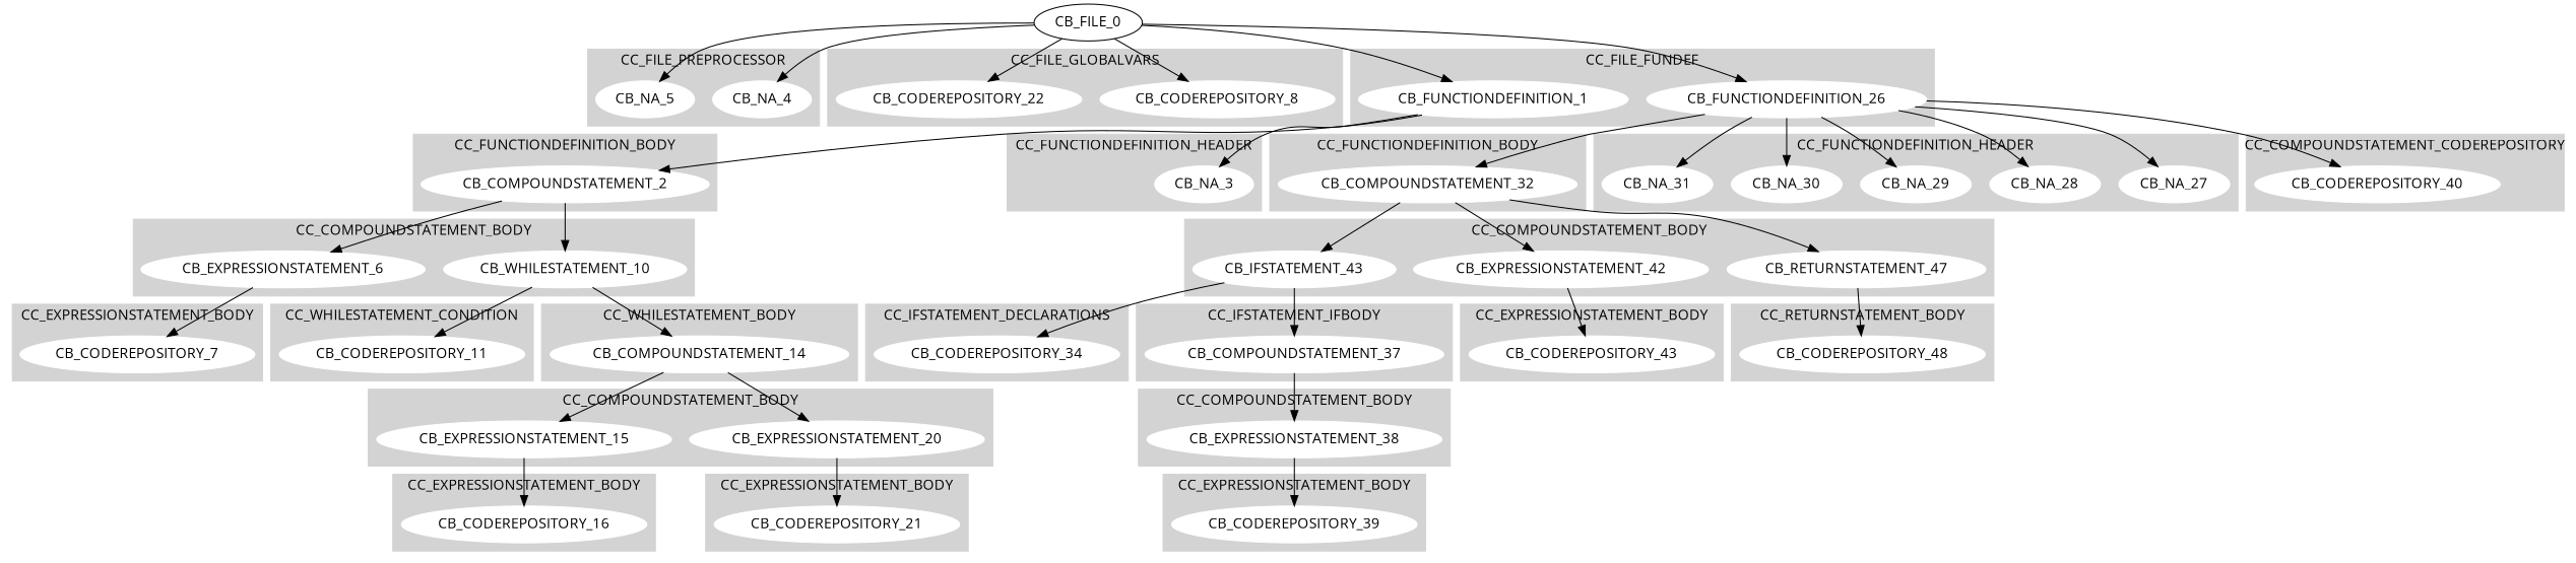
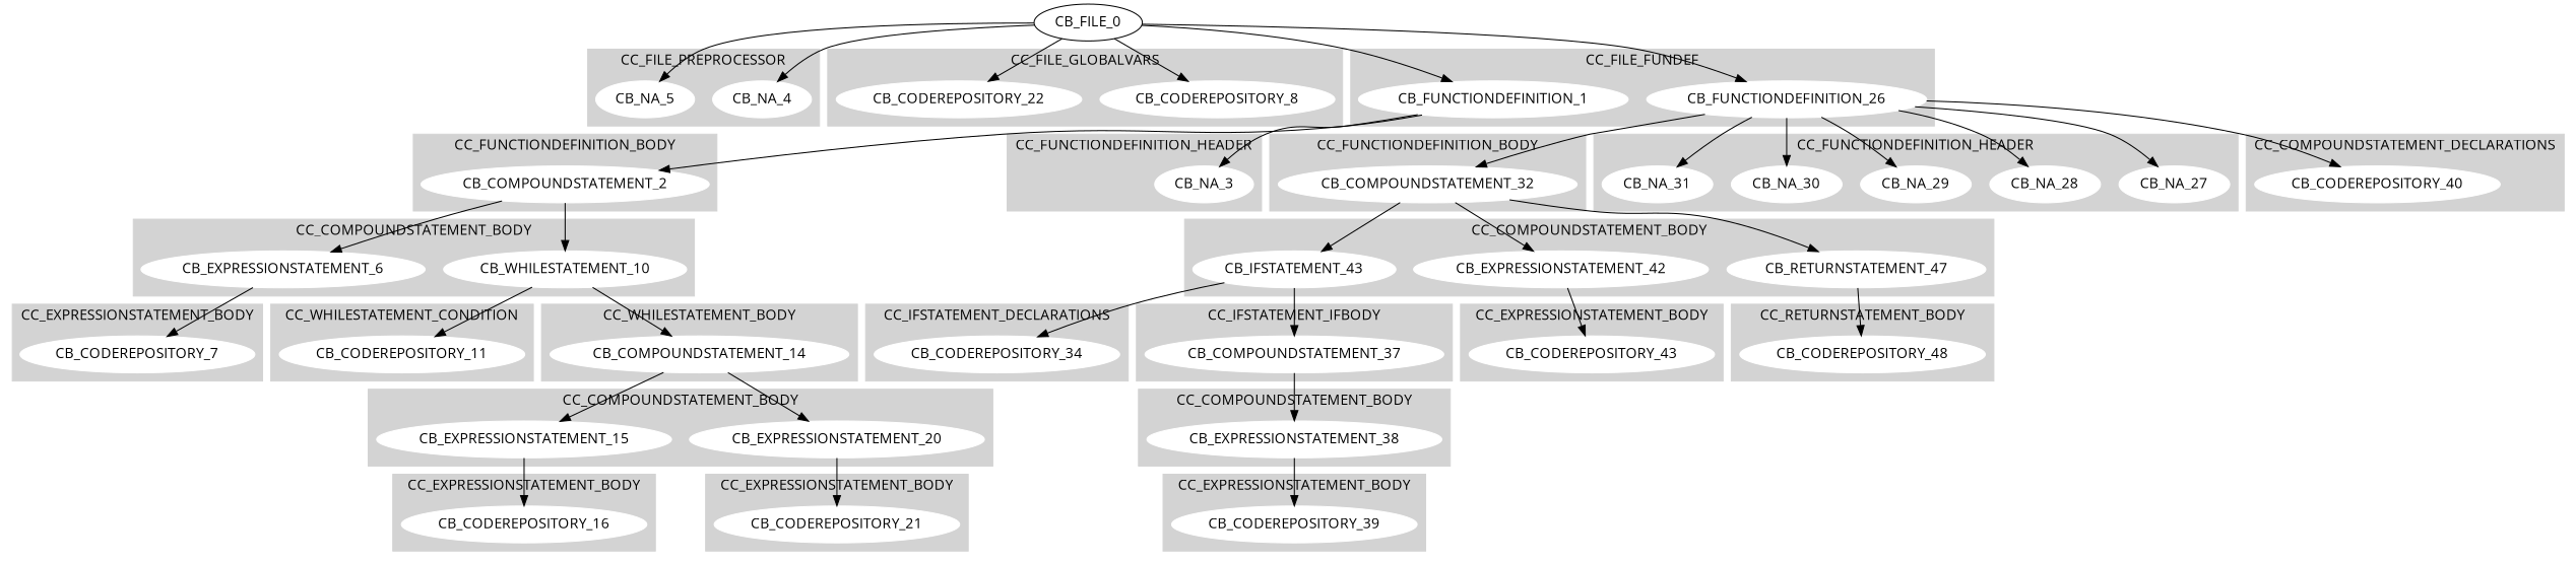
  digraph {
    fontname="Open Sans"
    node [color=white fontname="Open Sans" style=filled]
    edge [fontname="Open Sans"]
    CB_NA_4
    CB_NA_5
    CB_CODEREPOSITORY_8
    CB_CODEREPOSITORY_22
    CB_FUNCTIONDEFINITION_1
    CB_FUNCTIONDEFINITION_26
    CB_COMPOUNDSTATEMENT_2
    CB_NA_3
    CB_EXPRESSIONSTATEMENT_6
    CB_WHILESTATEMENT_10
    CB_CODEREPOSITORY_39
    CB_CODEREPOSITORY_7
    CB_CODEREPOSITORY_11
    CB_COMPOUNDSTATEMENT_14
    CB_EXPRESSIONSTATEMENT_15
    CB_EXPRESSIONSTATEMENT_20
    CB_CODEREPOSITORY_16
    CB_CODEREPOSITORY_21
    CB_COMPOUNDSTATEMENT_32
    CB_NA_27
    CB_NA_28
    CB_NA_29
    CB_NA_30
    CB_NA_31
    n25 [label=CB_IFSTATEMENT_43]
    CB_EXPRESSIONSTATEMENT_42
    CB_RETURNSTATEMENT_47
    CB_CODEREPOSITORY_40
    CB_CODEREPOSITORY_34
    CB_COMPOUNDSTATEMENT_37
    CB_EXPRESSIONSTATEMENT_38
    CB_CODEREPOSITORY_43
    CB_CODEREPOSITORY_48
    CB_FILE_0 [color="" style=""]
    subgraph cluster_1 {
      color=lightgrey
      label=CC_FILE_PREPROCESSOR
      style=filled
      CB_NA_4
      CB_NA_5
    }
    subgraph cluster_2 {
      color=lightgrey
      label=CC_FILE_GLOBALVARS
      style=filled
      CB_CODEREPOSITORY_8
      CB_CODEREPOSITORY_22
    }
    subgraph cluster_3 {
      color=lightgrey
      label=CC_FILE_FUNDEF
      style=filled
      CB_FUNCTIONDEFINITION_1
      CB_FUNCTIONDEFINITION_26
    }
    subgraph cluster_4 {
      color=lightgrey
      label=CC_FUNCTIONDEFINITION_BODY
      style=filled
      CB_COMPOUNDSTATEMENT_2
    }
    subgraph cluster_5 {
      color=lightgrey
      label=CC_FUNCTIONDEFINITION_HEADER
      style=filled
      CB_NA_3
    }
    subgraph cluster_6 {
      color=lightgrey
      label=CC_COMPOUNDSTATEMENT_BODY
      style=filled
      CB_EXPRESSIONSTATEMENT_6
      CB_WHILESTATEMENT_10
    }
    subgraph cluster_7 {
      color=lightgrey
      label=CC_EXPRESSIONSTATEMENT_BODY
      style=filled
      CB_CODEREPOSITORY_39
    }
    subgraph cluster_8 {
      color=lightgrey
      label=CC_EXPRESSIONSTATEMENT_BODY
      style=filled
      CB_CODEREPOSITORY_7
    }
    subgraph cluster_9 {
      color=lightgrey
      label=CC_WHILESTATEMENT_CONDITION
      style=filled
      CB_CODEREPOSITORY_11
    }
    subgraph cluster_10 {
      color=lightgrey
      label=CC_WHILESTATEMENT_BODY
      style=filled
      CB_COMPOUNDSTATEMENT_14
    }
    subgraph cluster_11 {
      color=lightgrey
      label=CC_COMPOUNDSTATEMENT_BODY
      style=filled
      CB_EXPRESSIONSTATEMENT_15
      CB_EXPRESSIONSTATEMENT_20
    }
    subgraph cluster_12 {
      color=lightgrey
      label=CC_EXPRESSIONSTATEMENT_BODY
      style=filled
      CB_CODEREPOSITORY_16
    }
    subgraph cluster_13 {
      color=lightgrey
      label=CC_EXPRESSIONSTATEMENT_BODY
      style=filled
      CB_CODEREPOSITORY_21
    }
    subgraph cluster_14 {
      color=lightgrey
      label=CC_FUNCTIONDEFINITION_BODY
      style=filled
      CB_COMPOUNDSTATEMENT_32
    }
    subgraph cluster_15 {
      color=lightgrey
      label=CC_FUNCTIONDEFINITION_HEADER
      style=filled
      CB_NA_27
      CB_NA_28
      CB_NA_29
      CB_NA_30
      CB_NA_31
    }
    subgraph cluster_16 {
      color=lightgrey
      label=CC_COMPOUNDSTATEMENT_BODY
      style=filled
      n25
      CB_EXPRESSIONSTATEMENT_42
      CB_RETURNSTATEMENT_47
    }
    subgraph cluster_17 {
      color=lightgrey
-     label=CC_COMPOUNDSTATEMENT_CODEREPOSITORY
+     label=CC_COMPOUNDSTATEMENT_DECLARATIONS
      style=filled
      CB_CODEREPOSITORY_40
    }
    subgraph cluster_18 {
      color=lightgrey
      label=CC_IFSTATEMENT_DECLARATIONS
      style=filled
      CB_CODEREPOSITORY_34
    }
    subgraph cluster_19 {
      color=lightgrey
      label=CC_IFSTATEMENT_IFBODY
      style=filled
      CB_COMPOUNDSTATEMENT_37
    }
    subgraph cluster_20 {
      color=lightgrey
      label=CC_COMPOUNDSTATEMENT_BODY
      style=filled
      CB_EXPRESSIONSTATEMENT_38
    }
    subgraph cluster_21 {
      color=lightgrey
      label=CC_EXPRESSIONSTATEMENT_BODY
      style=filled
      CB_CODEREPOSITORY_43
    }
    subgraph cluster_22 {
      color=lightgrey
      label=CC_RETURNSTATEMENT_BODY
      style=filled
      CB_CODEREPOSITORY_48
    }
    CB_FUNCTIONDEFINITION_1 -> CB_COMPOUNDSTATEMENT_2
    CB_FUNCTIONDEFINITION_1 -> CB_NA_3
    CB_FUNCTIONDEFINITION_26 -> CB_COMPOUNDSTATEMENT_32
    CB_FUNCTIONDEFINITION_26 -> CB_NA_27
    CB_FUNCTIONDEFINITION_26 -> CB_NA_28
    CB_FUNCTIONDEFINITION_26 -> CB_NA_29
    CB_FUNCTIONDEFINITION_26 -> CB_NA_30
    CB_FUNCTIONDEFINITION_26 -> CB_NA_31
    CB_FUNCTIONDEFINITION_26 -> CB_CODEREPOSITORY_40
    CB_COMPOUNDSTATEMENT_2 -> CB_EXPRESSIONSTATEMENT_6
    CB_COMPOUNDSTATEMENT_2 -> CB_WHILESTATEMENT_10
    CB_EXPRESSIONSTATEMENT_6 -> CB_CODEREPOSITORY_7
    CB_WHILESTATEMENT_10 -> CB_CODEREPOSITORY_11
    CB_WHILESTATEMENT_10 -> CB_COMPOUNDSTATEMENT_14
    CB_COMPOUNDSTATEMENT_14 -> CB_EXPRESSIONSTATEMENT_15
    CB_COMPOUNDSTATEMENT_14 -> CB_EXPRESSIONSTATEMENT_20
    CB_EXPRESSIONSTATEMENT_15 -> CB_CODEREPOSITORY_16
    CB_EXPRESSIONSTATEMENT_20 -> CB_CODEREPOSITORY_21
    CB_COMPOUNDSTATEMENT_32 -> n25
    CB_COMPOUNDSTATEMENT_32 -> CB_EXPRESSIONSTATEMENT_42
    CB_COMPOUNDSTATEMENT_32 -> CB_RETURNSTATEMENT_47
    n25 -> CB_CODEREPOSITORY_34
    n25 -> CB_COMPOUNDSTATEMENT_37
    CB_EXPRESSIONSTATEMENT_42 -> CB_CODEREPOSITORY_43
    CB_RETURNSTATEMENT_47 -> CB_CODEREPOSITORY_48
    CB_COMPOUNDSTATEMENT_37 -> CB_EXPRESSIONSTATEMENT_38
    CB_EXPRESSIONSTATEMENT_38 -> CB_CODEREPOSITORY_39
    CB_FILE_0 -> CB_NA_4
    CB_FILE_0 -> CB_NA_5
    CB_FILE_0 -> CB_CODEREPOSITORY_8
    CB_FILE_0 -> CB_CODEREPOSITORY_22
    CB_FILE_0 -> CB_FUNCTIONDEFINITION_1
    CB_FILE_0 -> CB_FUNCTIONDEFINITION_26
  }
